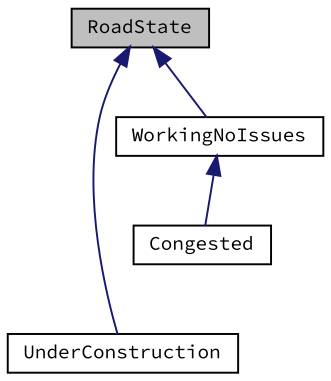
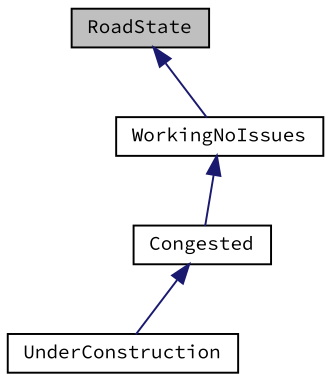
  digraph {
    fontname="Source Code Pro"
    node [color=black fillcolor=white fontname="Source Code Pro" fontsize=10 shape=record style=filled]
    edge [color=midnightblue dir=back fontname="Source Code Pro" fontsize=10 labelfontname=Helvetica labelfontsize=10 style=solid]
    n1 [fillcolor=grey75 fontcolor=black height=0.2 label=RoadState width=0.4]
    n2 [height=0.2 label=UnderConstruction width=0.4]
    n3 [height=0.2 label=WorkingNoIssues width=0.4]
    n4 [height=0.2 label=Congested width=0.4]
-   n1 -> n2
+   n4 -> n2
    n1 -> n3
    n3 -> n4
  }
